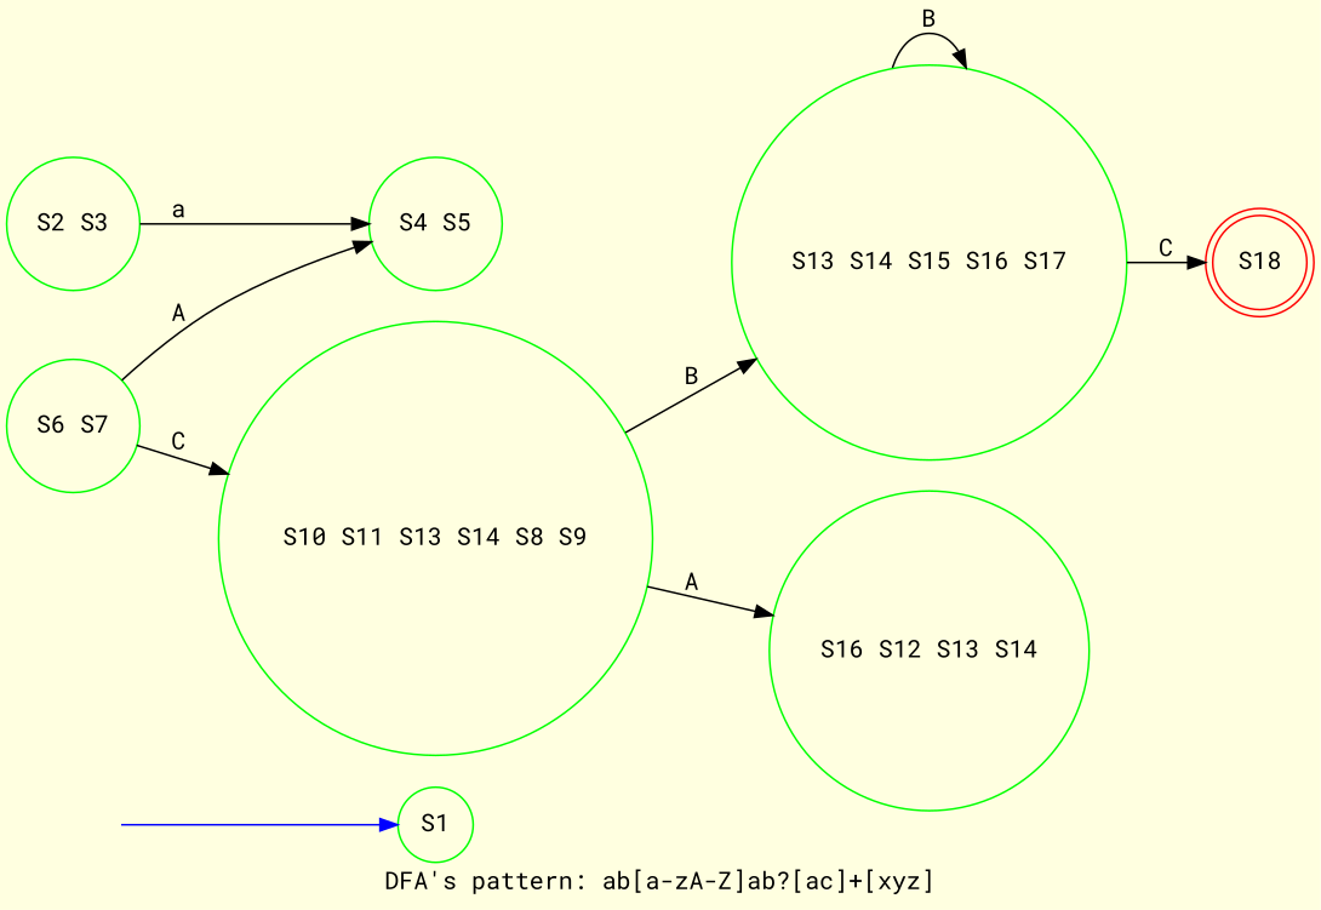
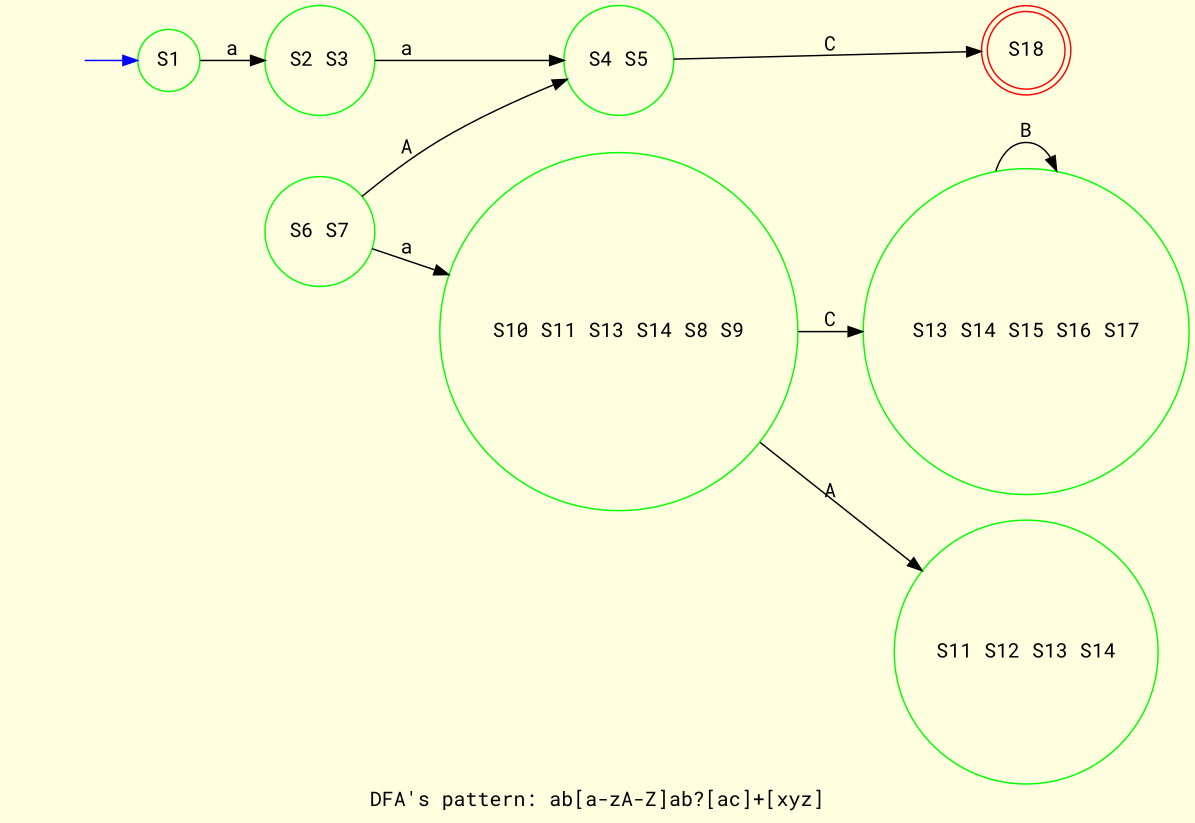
  digraph {
    bgcolor=lightyellow
    fontname="Roboto Mono"
    label="DFA's pattern: ab[a-zA-Z]ab?[ac]+[xyz]"
    rankdir=LR
    node [color=green fontname="Roboto Mono" shape=circle]
    edge [color=black fontname="Roboto Mono"]
    "" [color=blue shape=none]
    S1
    "S2 S3"
    "S4 S5"
    "S6 S7"
    "S10 S11 S13 S14 S8 S9"
    "S13 S14 S15 S16 S17"
-   "S11 S12 S13 S14" [label="S16 S12 S13 S14"]
+   "S11 S12 S13 S14"
    S18 [color=red shape=doublecircle]
    "" -> S1 [color=blue]
+   S1 -> "S2 S3" [label=a]
    "S2 S3" -> "S4 S5" [label=a]
    "S6 S7" -> "S4 S5" [label=A]
-   "S6 S7" -> "S10 S11 S13 S14 S8 S9" [label=C]
-   "S10 S11 S13 S14 S8 S9" -> "S13 S14 S15 S16 S17" [label=B]
+   "S6 S7" -> "S10 S11 S13 S14 S8 S9" [label=a]
+   "S10 S11 S13 S14 S8 S9" -> "S13 S14 S15 S16 S17" [label=C]
    "S10 S11 S13 S14 S8 S9" -> "S11 S12 S13 S14" [label=A]
    "S13 S14 S15 S16 S17" -> "S13 S14 S15 S16 S17" [label=B]
-   "S13 S14 S15 S16 S17" -> S18 [label=C]
+   "S4 S5" -> S18 [label=C]
  }
